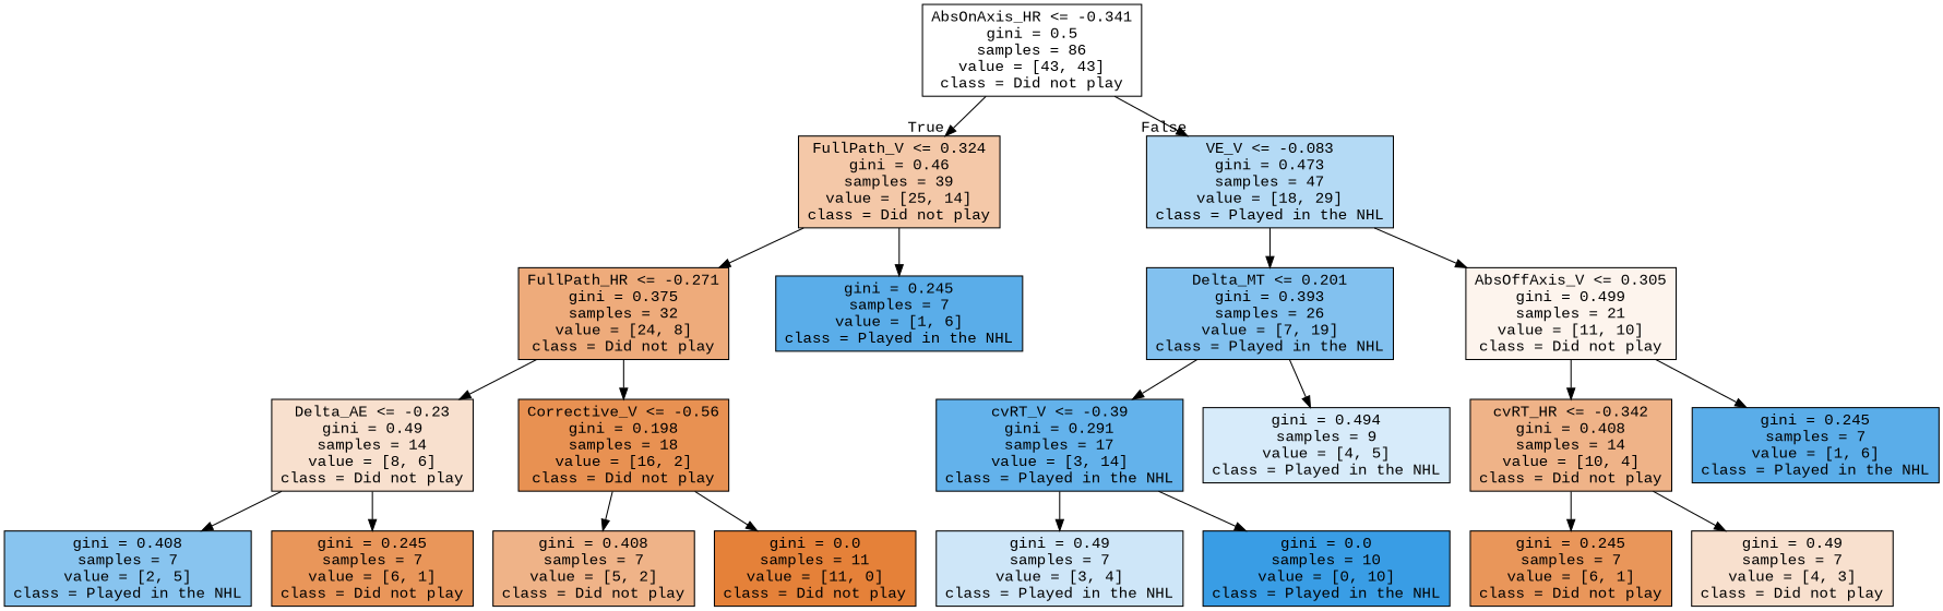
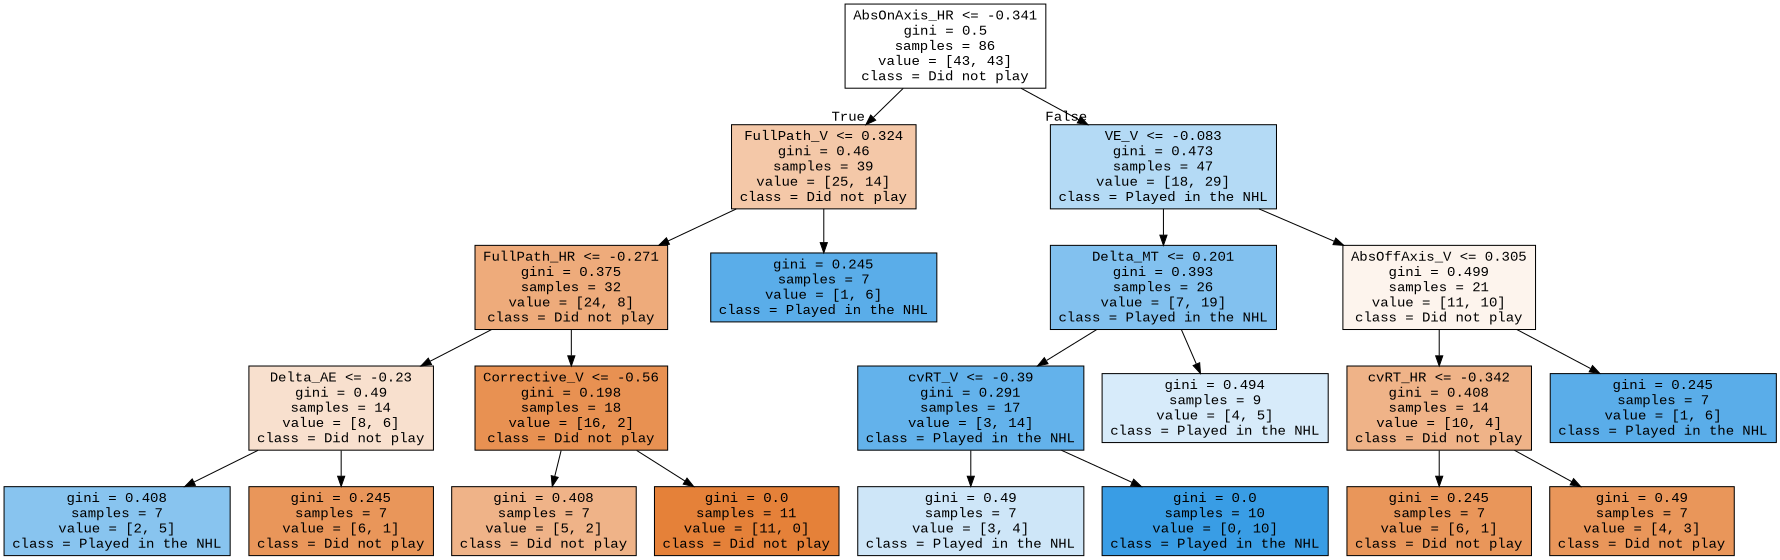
  digraph {
    fontname="Liberation Mono"
    node [color=black fillcolor="#5aade9" fontname="Liberation Mono" shape=box style=filled]
    edge [fontname="Liberation Mono"]
    n1 [fillcolor="#ffffff" label="AbsOnAxis_HR <= -0.341\ngini = 0.5\nsamples = 86\nvalue = [43, 43]\nclass = Did not play"]
    n2 [fillcolor="#f4c8a8" label="FullPath_V <= 0.324\ngini = 0.46\nsamples = 39\nvalue = [25, 14]\nclass = Did not play"]
    n3 [fillcolor="#b4daf5" label="VE_V <= -0.083\ngini = 0.473\nsamples = 47\nvalue = [18, 29]\nclass = Played in the NHL"]
    n4 [fillcolor="#eeab7b" label="FullPath_HR <= -0.271\ngini = 0.375\nsamples = 32\nvalue = [24, 8]\nclass = Did not play"]
    n5 [label="gini = 0.245\nsamples = 7\nvalue = [1, 6]\nclass = Played in the NHL"]
    n6 [fillcolor="#f8e0ce" label="Delta_AE <= -0.23\ngini = 0.49\nsamples = 14\nvalue = [8, 6]\nclass = Did not play"]
    n7 [fillcolor="#e89152" label="Corrective_V <= -0.56\ngini = 0.198\nsamples = 18\nvalue = [16, 2]\nclass = Did not play"]
    n8 [fillcolor="#88c4ef" label="gini = 0.408\nsamples = 7\nvalue = [2, 5]\nclass = Played in the NHL"]
    n9 [fillcolor="#e9965a" label="gini = 0.245\nsamples = 7\nvalue = [6, 1]\nclass = Did not play"]
    n10 [fillcolor="#efb388" label="gini = 0.408\nsamples = 7\nvalue = [5, 2]\nclass = Did not play"]
    n11 [fillcolor="#e58139" label="gini = 0.0\nsamples = 11\nvalue = [11, 0]\nclass = Did not play"]
    n12 [fillcolor="#82c1ef" label="Delta_MT <= 0.201\ngini = 0.393\nsamples = 26\nvalue = [7, 19]\nclass = Played in the NHL"]
    n13 [fillcolor="#fdf4ed" label="AbsOffAxis_V <= 0.305\ngini = 0.499\nsamples = 21\nvalue = [11, 10]\nclass = Did not play"]
    n14 [fillcolor="#63b2eb" label="cvRT_V <= -0.39\ngini = 0.291\nsamples = 17\nvalue = [3, 14]\nclass = Played in the NHL"]
    n15 [fillcolor="#d7ebfa" label="gini = 0.494\nsamples = 9\nvalue = [4, 5]\nclass = Played in the NHL"]
    n16 [fillcolor="#cee6f8" label="gini = 0.49\nsamples = 7\nvalue = [3, 4]\nclass = Played in the NHL"]
    n17 [fillcolor="#399de5" label="gini = 0.0\nsamples = 10\nvalue = [0, 10]\nclass = Played in the NHL"]
    n18 [fillcolor="#efb388" label="cvRT_HR <= -0.342\ngini = 0.408\nsamples = 14\nvalue = [10, 4]\nclass = Did not play"]
    n19 [label="gini = 0.245\nsamples = 7\nvalue = [1, 6]\nclass = Played in the NHL"]
    n20 [fillcolor="#e9965a" label="gini = 0.245\nsamples = 7\nvalue = [6, 1]\nclass = Did not play"]
-   n21 [fillcolor="#f8e0ce" label="gini = 0.49\nsamples = 7\nvalue = [4, 3]\nclass = Did not play"]
+   n21 [fillcolor="#e9965a" label="gini = 0.49\nsamples = 7\nvalue = [4, 3]\nclass = Did not play"]
    n1 -> n2 [headlabel=True labelangle=45 labeldistance=2.5]
    n1 -> n3 [headlabel=False labelangle=-45 labeldistance=2.5]
    n2 -> n4
    n2 -> n5
    n3 -> n12
    n3 -> n13
    n4 -> n6
    n4 -> n7
    n6 -> n8
    n6 -> n9
    n7 -> n10
    n7 -> n11
    n12 -> n14
    n12 -> n15
    n13 -> n18
    n13 -> n19
    n14 -> n16
    n14 -> n17
    n18 -> n20
    n18 -> n21
  }
